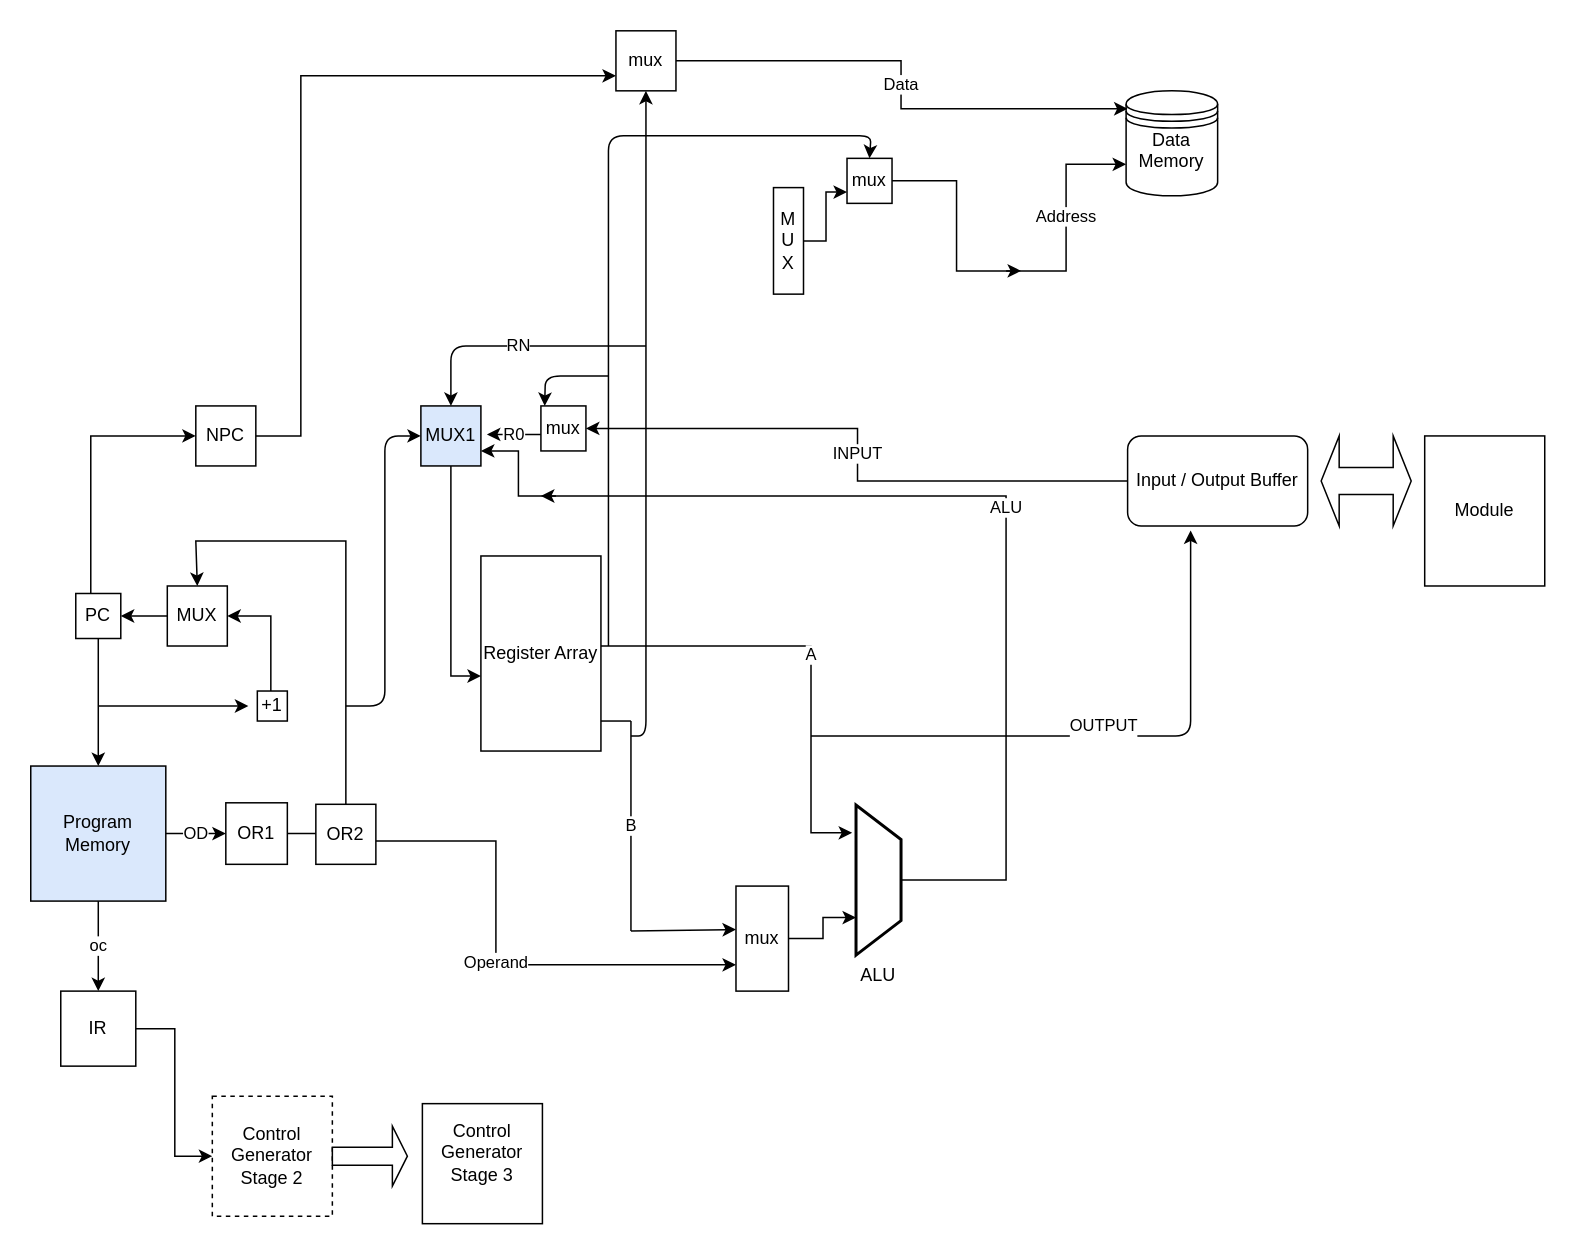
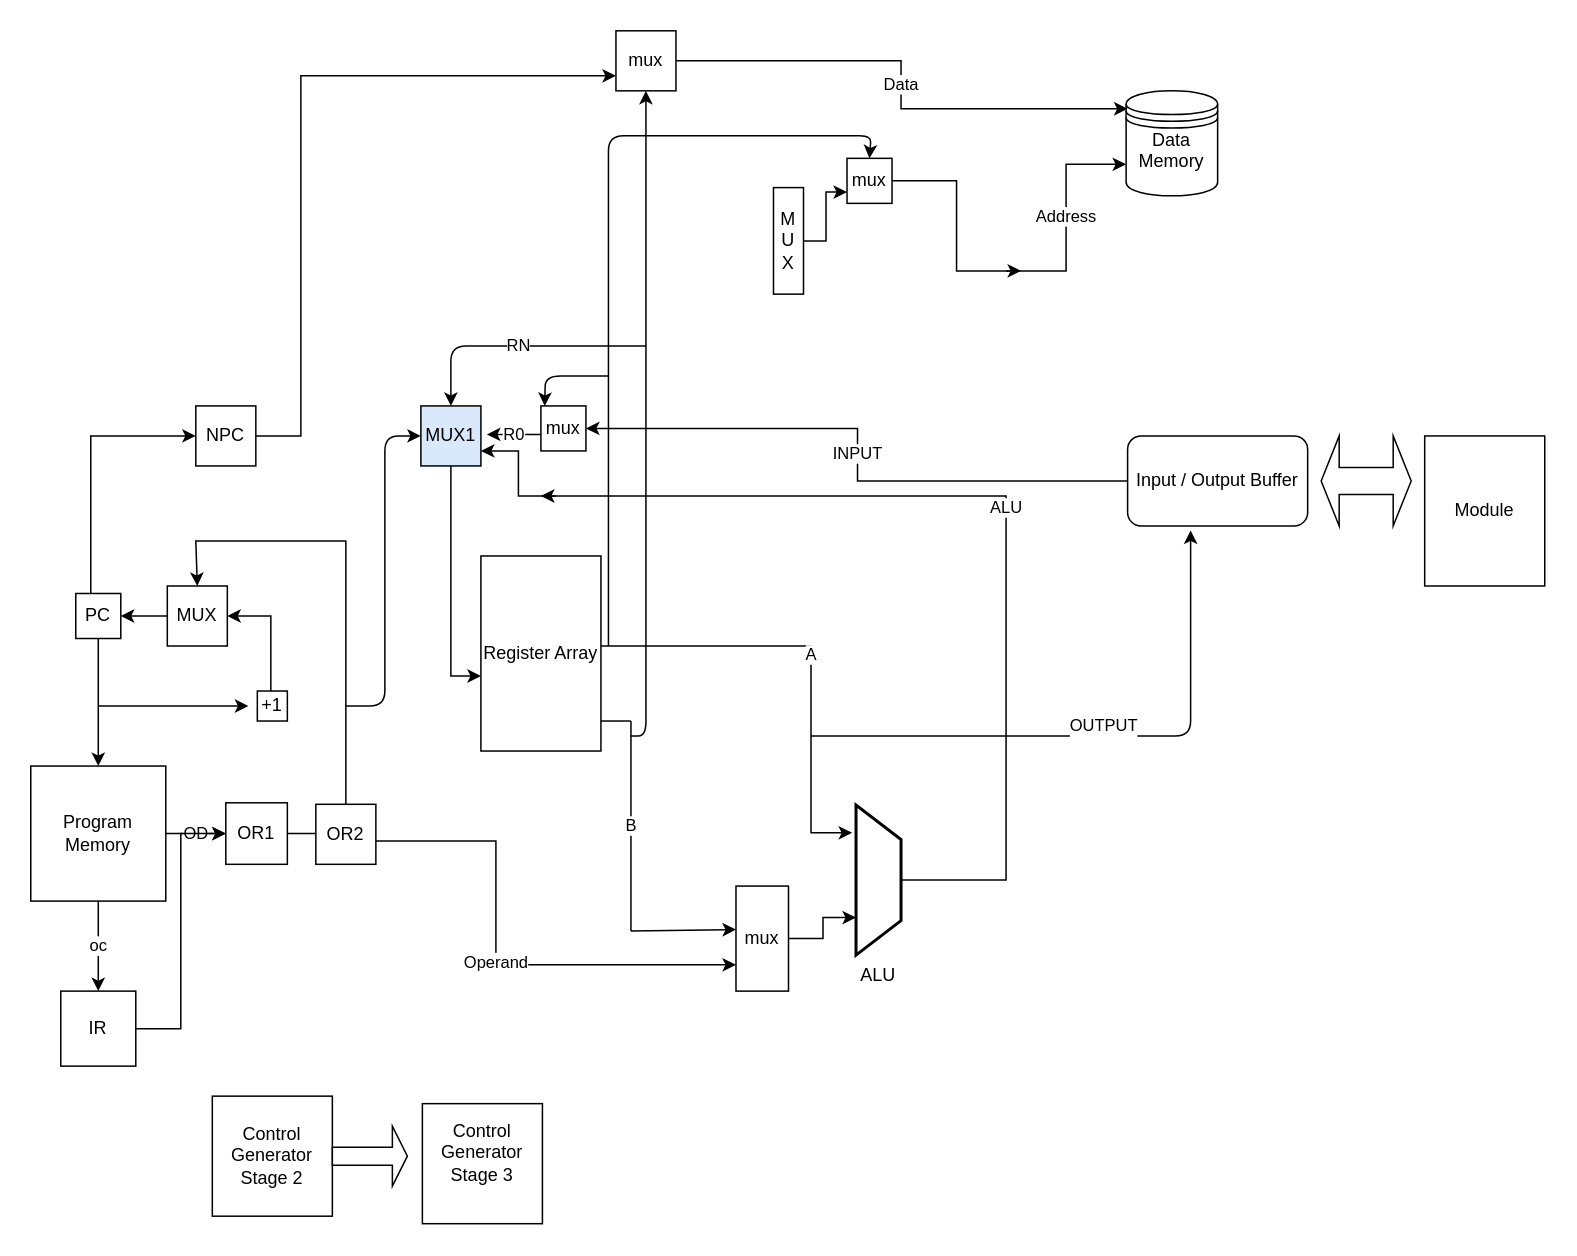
  <mxCell id="0" />
  <mxCell id="1" parent="0" />
  <mxCell id="2" value="oc" style="edgeStyle=orthogonalEdgeStyle;rounded=0;orthogonalLoop=1;jettySize=auto;html=1;" edge="1" parent="1" source="4"><mxGeometry relative="1" as="geometry"><mxPoint x="65" y="660" as="targetPoint" /></mxGeometry></mxCell>
  <mxCell id="3" value="OD" style="edgeStyle=orthogonalEdgeStyle;rounded=0;orthogonalLoop=1;jettySize=auto;html=1;" edge="1" parent="1" source="4"><mxGeometry relative="1" as="geometry"><mxPoint x="150" y="555" as="targetPoint" /></mxGeometry></mxCell>
- <mxCell id="4" value="Program Memory" style="whiteSpace=wrap;html=1;aspect=fixed;fillColor=#dae8fc;" vertex="1" parent="1"><mxGeometry x="20" y="510" width="90" height="90" as="geometry" /></mxCell>
- <mxCell id="5" style="edgeStyle=elbowEdgeStyle;rounded=0;orthogonalLoop=1;jettySize=auto;html=1;" edge="1" parent="1" source="6" target="47"><mxGeometry relative="1" as="geometry" /></mxCell>
+ <mxCell id="4" value="Program Memory" style="whiteSpace=wrap;html=1;aspect=fixed;" vertex="1" parent="1"><mxGeometry x="20" y="510" width="90" height="90" as="geometry" /></mxCell>
+ <mxCell id="5" style="edgeStyle=elbowEdgeStyle;rounded=0;orthogonalLoop=1;jettySize=auto;html=1;" edge="1" parent="1" source="6" target="8"><mxGeometry relative="1" as="geometry" /></mxCell>
  <mxCell id="6" value="IR" style="whiteSpace=wrap;html=1;aspect=fixed;" vertex="1" parent="1"><mxGeometry x="40" y="660" width="50" height="50" as="geometry" /></mxCell>
  <mxCell id="7" style="edgeStyle=orthogonalEdgeStyle;rounded=0;orthogonalLoop=1;jettySize=auto;html=1;" edge="1" parent="1" source="8"><mxGeometry relative="1" as="geometry"><mxPoint x="210" y="555" as="targetPoint" /></mxGeometry></mxCell>
  <mxCell id="8" value="OR1" style="whiteSpace=wrap;html=1;aspect=fixed;" vertex="1" parent="1"><mxGeometry x="150" y="534.5" width="41" height="41" as="geometry" /></mxCell>
  <mxCell id="9" style="edgeStyle=orthogonalEdgeStyle;rounded=0;orthogonalLoop=1;jettySize=auto;html=1;entryX=0.5;entryY=0;entryDx=0;entryDy=0;exitX=0.5;exitY=0;exitDx=0;exitDy=0;" edge="1" parent="1" source="11" target="18"><mxGeometry relative="1" as="geometry"><mxPoint x="130" y="360" as="targetPoint" /><mxPoint x="220" y="510" as="sourcePoint" /><Array as="points"><mxPoint x="230" y="360" /><mxPoint x="130" y="360" /></Array></mxGeometry></mxCell>
  <mxCell id="10" value="Operand" style="edgeStyle=orthogonalEdgeStyle;rounded=0;orthogonalLoop=1;jettySize=auto;html=1;entryX=0;entryY=0.75;entryDx=0;entryDy=0;" edge="1" parent="1" source="11" target="26"><mxGeometry relative="1" as="geometry"><mxPoint x="330" y="555.5" as="targetPoint" /><Array as="points"><mxPoint x="330" y="560" /><mxPoint x="330" y="643" /></Array></mxGeometry></mxCell>
  <mxCell id="11" value="OR2" style="whiteSpace=wrap;html=1;aspect=fixed;" vertex="1" parent="1"><mxGeometry x="210" y="535.5" width="40" height="40" as="geometry" /></mxCell>
  <mxCell id="12" style="edgeStyle=orthogonalEdgeStyle;rounded=0;orthogonalLoop=1;jettySize=auto;html=1;entryX=0.5;entryY=0;entryDx=0;entryDy=0;" edge="1" parent="1" source="14" target="4"><mxGeometry relative="1" as="geometry"><Array as="points"><mxPoint x="65" y="450" /><mxPoint x="65" y="450" /></Array></mxGeometry></mxCell>
  <mxCell id="13" style="edgeStyle=orthogonalEdgeStyle;rounded=0;orthogonalLoop=1;jettySize=auto;html=1;" edge="1" parent="1" source="14"><mxGeometry relative="1" as="geometry"><mxPoint x="130" y="290" as="targetPoint" /><Array as="points"><mxPoint x="60" y="290" /></Array></mxGeometry></mxCell>
  <mxCell id="14" value="PC" style="whiteSpace=wrap;html=1;aspect=fixed;" vertex="1" parent="1"><mxGeometry x="50" y="395" width="30" height="30" as="geometry" /></mxCell>
  <mxCell id="15" style="edgeStyle=orthogonalEdgeStyle;rounded=0;orthogonalLoop=1;jettySize=auto;html=1;entryX=1;entryY=0.5;entryDx=0;entryDy=0;" edge="1" parent="1" source="16" target="18"><mxGeometry relative="1" as="geometry"><mxPoint x="180.5" y="410" as="targetPoint" /><Array as="points"><mxPoint x="180" y="410" /></Array></mxGeometry></mxCell>
  <mxCell id="16" value="+1" style="whiteSpace=wrap;html=1;aspect=fixed;" vertex="1" parent="1"><mxGeometry x="171" y="460" width="20" height="20" as="geometry" /></mxCell>
  <mxCell id="17" style="edgeStyle=orthogonalEdgeStyle;rounded=0;orthogonalLoop=1;jettySize=auto;html=1;entryX=1;entryY=0.5;entryDx=0;entryDy=0;" edge="1" parent="1" source="18" target="14"><mxGeometry relative="1" as="geometry" /></mxCell>
  <mxCell id="18" value="MUX" style="whiteSpace=wrap;html=1;aspect=fixed;" vertex="1" parent="1"><mxGeometry x="111" y="390" width="40" height="40" as="geometry" /></mxCell>
  <mxCell id="19" value="" style="endArrow=classic;html=1;" edge="1" parent="1"><mxGeometry width="50" height="50" relative="1" as="geometry"><mxPoint x="65" y="470" as="sourcePoint" /><mxPoint x="165" y="470" as="targetPoint" /></mxGeometry></mxCell>
  <mxCell id="20" value="&lt;div&gt;ALU&lt;/div&gt;" style="edgeStyle=elbowEdgeStyle;rounded=0;orthogonalLoop=1;jettySize=auto;html=1;" edge="1" parent="1" source="21"><mxGeometry relative="1" as="geometry"><mxPoint x="360" y="330" as="targetPoint" /><Array as="points"><mxPoint x="670" y="460" /><mxPoint x="360" y="320" /></Array></mxGeometry></mxCell>
  <mxCell id="21" value="ALU" style="verticalLabelPosition=bottom;verticalAlign=top;html=1;strokeWidth=2;shape=trapezoid;perimeter=trapezoidPerimeter;whiteSpace=wrap;size=0.23;arcSize=10;flipV=1;direction=south;" vertex="1" parent="1"><mxGeometry x="570" y="536" width="30" height="100" as="geometry" /></mxCell>
  <mxCell id="22" value="&lt;div&gt;A&lt;br&gt;&lt;/div&gt;" style="edgeStyle=elbowEdgeStyle;rounded=0;orthogonalLoop=1;jettySize=auto;html=1;entryX=0.815;entryY=1.086;entryDx=0;entryDy=0;entryPerimeter=0;" edge="1" parent="1" source="24" target="21"><mxGeometry relative="1" as="geometry"><mxPoint x="540" y="435" as="targetPoint" /><Array as="points"><mxPoint x="540" y="430" /></Array></mxGeometry></mxCell>
  <mxCell id="23" style="edgeStyle=elbowEdgeStyle;rounded=0;orthogonalLoop=1;jettySize=auto;html=1;entryX=1;entryY=0.75;entryDx=0;entryDy=0;" edge="1" parent="1" target="43"><mxGeometry relative="1" as="geometry"><mxPoint x="370" y="330" as="sourcePoint" /></mxGeometry></mxCell>
  <mxCell id="24" value="Register Array" style="rounded=0;whiteSpace=wrap;html=1;" vertex="1" parent="1"><mxGeometry x="320" width="80" height="130" as="geometry" y="370" /></mxCell>
  <mxCell id="25" style="edgeStyle=elbowEdgeStyle;rounded=0;orthogonalLoop=1;jettySize=auto;html=1;entryX=0.75;entryY=1;entryDx=0;entryDy=0;" edge="1" parent="1" source="26" target="21"><mxGeometry relative="1" as="geometry" /></mxCell>
  <mxCell id="26" value="mux" style="rounded=0;whiteSpace=wrap;html=1;" vertex="1" parent="1"><mxGeometry x="490" y="590" width="35" height="70" as="geometry" /></mxCell>
  <mxCell id="27" style="edgeStyle=elbowEdgeStyle;rounded=0;orthogonalLoop=1;jettySize=auto;html=1;entryX=0;entryY=0.75;entryDx=0;entryDy=0;" edge="1" parent="1" source="28" target="38"><mxGeometry relative="1" as="geometry"><Array as="points"><mxPoint x="200" y="260" /></Array></mxGeometry></mxCell>
  <mxCell id="28" value="NPC" style="whiteSpace=wrap;html=1;aspect=fixed;" vertex="1" parent="1"><mxGeometry x="130" y="270" width="40" height="40" as="geometry" /></mxCell>
  <mxCell id="29" style="edgeStyle=elbowEdgeStyle;rounded=0;orthogonalLoop=1;jettySize=auto;html=1;entryX=0;entryY=0.75;entryDx=0;entryDy=0;exitX=0.5;exitY=0;exitDx=0;exitDy=0;" edge="1" parent="1" source="36" target="33"><mxGeometry relative="1" as="geometry"><mxPoint x="540" y="160" as="sourcePoint" /></mxGeometry></mxCell>
  <mxCell id="30" value="B" style="endArrow=none;html=1;" edge="1" parent="1"><mxGeometry width="50" height="50" relative="1" as="geometry"><mxPoint x="420" y="620" as="sourcePoint" /><mxPoint x="420" y="480" as="targetPoint" /></mxGeometry></mxCell>
  <mxCell id="31" value="" style="endArrow=none;html=1;" edge="1" parent="1"><mxGeometry width="50" height="50" relative="1" as="geometry"><mxPoint x="400" y="480" as="sourcePoint" /><mxPoint x="420" y="480" as="targetPoint" /></mxGeometry></mxCell>
  <mxCell id="32" style="edgeStyle=elbowEdgeStyle;rounded=0;orthogonalLoop=1;jettySize=auto;html=1;" edge="1" parent="1" source="33"><mxGeometry relative="1" as="geometry"><mxPoint x="680" y="180" as="targetPoint" /></mxGeometry></mxCell>
  <mxCell id="33" value="mux" style="whiteSpace=wrap;html=1;aspect=fixed;" vertex="1" parent="1"><mxGeometry x="564" y="105" width="30" height="30" as="geometry" /></mxCell>
  <mxCell id="34" value="" style="endArrow=classic;html=1;entryX=0.5;entryY=0;entryDx=0;entryDy=0;" edge="1" parent="1" target="33"><mxGeometry width="50" height="50" relative="1" as="geometry"><mxPoint x="405" y="430" as="sourcePoint" /><mxPoint x="585" y="90" as="targetPoint" /><Array as="points"><mxPoint x="405" y="90" /><mxPoint x="555" y="90" /><mxPoint x="580" y="90" /></Array></mxGeometry></mxCell>
  <mxCell id="35" value="&lt;div&gt;Data Memory&lt;/div&gt;&lt;div&gt;&lt;br&gt;&lt;/div&gt;" style="shape=datastore;whiteSpace=wrap;html=1;" vertex="1" parent="1"><mxGeometry x="750" y="60" width="61" height="70" as="geometry" /></mxCell>
  <mxCell id="36" value="&lt;div&gt;M&lt;/div&gt;&lt;div&gt;U&lt;/div&gt;&lt;div&gt;X&lt;br&gt;&lt;/div&gt;" style="rounded=0;whiteSpace=wrap;html=1;direction=south;" vertex="1" parent="1"><mxGeometry x="515" y="124.5" width="20" height="71" as="geometry" /></mxCell>
  <mxCell id="37" value="Data" style="edgeStyle=elbowEdgeStyle;rounded=0;orthogonalLoop=1;jettySize=auto;html=1;entryX=0.016;entryY=0.171;entryDx=0;entryDy=0;entryPerimeter=0;" edge="1" parent="1" source="38" target="35"><mxGeometry relative="1" as="geometry" /></mxCell>
  <mxCell id="38" value="mux" style="whiteSpace=wrap;html=1;aspect=fixed;" vertex="1" parent="1"><mxGeometry x="410" y="20" width="40" height="40" as="geometry" /></mxCell>
  <mxCell id="39" value="" style="endArrow=classic;html=1;entryX=0.5;entryY=1;entryDx=0;entryDy=0;" edge="1" parent="1" target="38"><mxGeometry width="50" height="50" relative="1" as="geometry"><mxPoint x="420" y="490" as="sourcePoint" /><mxPoint x="430" y="220" as="targetPoint" /><Array as="points"><mxPoint x="430" y="490" /><mxPoint x="430" y="290" /></Array></mxGeometry></mxCell>
  <mxCell id="40" value="" style="endArrow=classic;html=1;entryX=0;entryY=0.414;entryDx=0;entryDy=0;entryPerimeter=0;" edge="1" parent="1" target="26"><mxGeometry width="50" height="50" relative="1" as="geometry"><mxPoint x="420" y="620" as="sourcePoint" /><mxPoint x="470" y="590" as="targetPoint" /></mxGeometry></mxCell>
  <mxCell id="41" value="Address" style="edgeStyle=elbowEdgeStyle;rounded=0;orthogonalLoop=1;jettySize=auto;html=1;entryX=0;entryY=0.7;entryDx=0;entryDy=0;" edge="1" parent="1" target="35"><mxGeometry relative="1" as="geometry"><mxPoint x="670" y="180" as="sourcePoint" /></mxGeometry></mxCell>
  <mxCell id="42" style="edgeStyle=elbowEdgeStyle;rounded=0;orthogonalLoop=1;jettySize=auto;html=1;" edge="1" parent="1" source="43" target="24"><mxGeometry relative="1" as="geometry"><mxPoint x="300" y="450" as="targetPoint" /><Array as="points"><mxPoint x="300" y="450" /></Array></mxGeometry></mxCell>
  <mxCell id="43" value="MUX1" style="whiteSpace=wrap;html=1;aspect=fixed;fillColor=#dae8fc;" vertex="1" parent="1"><mxGeometry x="280" y="270" width="40" height="40" as="geometry" /></mxCell>
  <mxCell id="44" value="R0" style="endArrow=classic;html=1;entryX=1;entryY=0.5;entryDx=0;entryDy=0;" edge="1" parent="1"><mxGeometry width="50" height="50" relative="1" as="geometry"><mxPoint x="360" y="289" as="sourcePoint" /><mxPoint x="324" y="289" as="targetPoint" /></mxGeometry></mxCell>
  <mxCell id="45" value="RN" style="endArrow=classic;html=1;entryX=0.5;entryY=0;entryDx=0;entryDy=0;" edge="1" parent="1" target="43"><mxGeometry width="50" height="50" relative="1" as="geometry"><mxPoint x="430" y="230" as="sourcePoint" /><mxPoint x="410" y="230" as="targetPoint" /><Array as="points"><mxPoint x="300" y="230" /></Array></mxGeometry></mxCell>
  <mxCell id="46" value="" style="endArrow=classic;html=1;" edge="1" parent="1" target="43"><mxGeometry width="50" height="50" relative="1" as="geometry"><mxPoint x="230" y="470" as="sourcePoint" /><mxPoint x="256" y="290" as="targetPoint" /><Array as="points"><mxPoint x="256" y="470" /><mxPoint x="256" y="400" /><mxPoint x="256" y="350" /><mxPoint x="256" y="290" /></Array></mxGeometry></mxCell>
- <mxCell id="47" value="&lt;div&gt;Control Generator&lt;/div&gt;&lt;div&gt;Stage 2 &lt;br&gt;&lt;/div&gt;" style="whiteSpace=wrap;html=1;aspect=fixed;dashed=1;" vertex="1" parent="1"><mxGeometry x="141" y="730" width="80" height="80" as="geometry" /></mxCell>
+ <mxCell id="47" value="&lt;div&gt;Control Generator&lt;/div&gt;&lt;div&gt;Stage 2 &lt;br&gt;&lt;/div&gt;" style="whiteSpace=wrap;html=1;aspect=fixed;" vertex="1" parent="1"><mxGeometry x="141" y="730" width="80" height="80" as="geometry" /></mxCell>
  <mxCell id="48" value="INPUT" style="edgeStyle=elbowEdgeStyle;rounded=0;orthogonalLoop=1;jettySize=auto;html=1;entryX=1;entryY=0.5;entryDx=0;entryDy=0;" edge="1" parent="1" source="49" target="53"><mxGeometry relative="1" as="geometry" /></mxCell>
  <mxCell id="49" value="Input / Output Buffer" style="rounded=1;whiteSpace=wrap;html=1;" vertex="1" parent="1"><mxGeometry x="751" y="290" width="120" height="60" as="geometry" /></mxCell>
  <mxCell id="50" value="" style="shape=doubleArrow;direction=west;whiteSpace=wrap;html=1;" vertex="1" parent="1"><mxGeometry x="880" y="290" width="60" height="60" as="geometry" /></mxCell>
  <mxCell id="51" value="" style="shape=singleArrow;whiteSpace=wrap;html=1;" vertex="1" parent="1"><mxGeometry x="221" y="750" width="50" height="40" as="geometry" /></mxCell>
  <mxCell id="52" value="&lt;div&gt;Control Generator &lt;br&gt;&lt;/div&gt;&lt;div&gt;Stage 3&lt;/div&gt;&lt;div&gt;&lt;br&gt;&lt;/div&gt;" style="whiteSpace=wrap;html=1;aspect=fixed;" vertex="1" parent="1"><mxGeometry x="281" y="735" width="80" height="80" as="geometry" /></mxCell>
  <mxCell id="53" value="mux" style="whiteSpace=wrap;html=1;aspect=fixed;" vertex="1" parent="1"><mxGeometry x="360" y="270" width="30" height="30" as="geometry" /></mxCell>
  <mxCell id="54" value="" style="endArrow=classic;html=1;entryX=0.25;entryY=0;entryDx=0;entryDy=0;" edge="1" parent="1"><mxGeometry width="50" height="50" relative="1" as="geometry"><mxPoint x="405" y="250" as="sourcePoint" /><mxPoint x="362.5" y="270" as="targetPoint" /><Array as="points"><mxPoint x="363" y="250" /></Array></mxGeometry></mxCell>
  <mxCell id="55" value="&lt;div&gt;Module&lt;/div&gt;" style="rounded=0;whiteSpace=wrap;html=1;" vertex="1" parent="1"><mxGeometry x="949" y="290" width="80" height="100" as="geometry" /></mxCell>
  <mxCell id="56" value="&lt;div&gt;OUTPUT&lt;/div&gt;&lt;div&gt;&lt;br&gt;&lt;/div&gt;" style="endArrow=classic;html=1;entryX=0.35;entryY=1.05;entryDx=0;entryDy=0;entryPerimeter=0;" edge="1" parent="1" target="49"><mxGeometry width="50" height="50" relative="1" as="geometry"><mxPoint x="540" y="490" as="sourcePoint" /><mxPoint x="800" y="490" as="targetPoint" /><Array as="points"><mxPoint x="793" y="490" /></Array></mxGeometry></mxCell>
